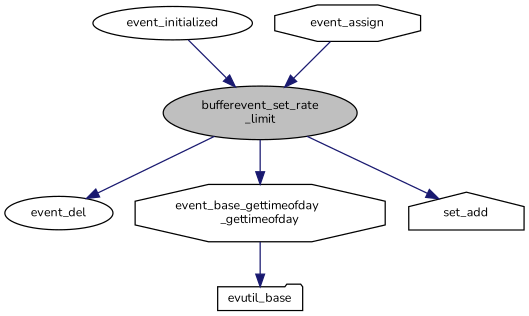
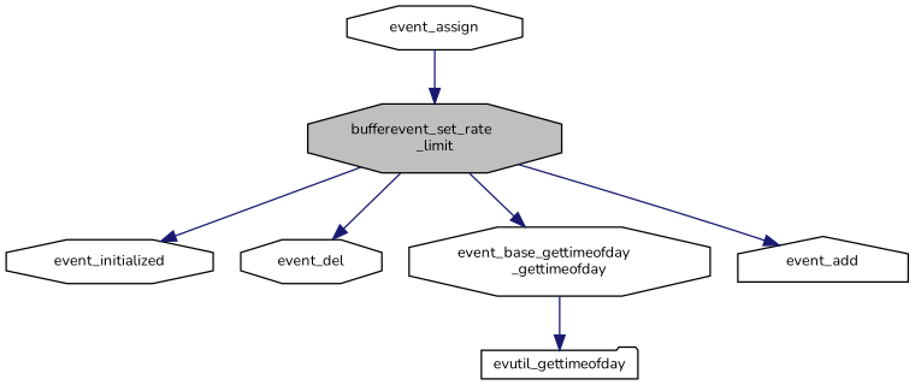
  digraph {
    fontname=Nunito
    rankdir=TB
    node [color=black fillcolor=white fontname=Nunito fontsize=10 shape=octagon style=filled]
    edge [color=midnightblue fontname=Nunito fontsize=10 labelfontname=Helvetica labelfontsize=10 style=solid]
-   n1 [fillcolor=grey75 fontcolor=black height=0.2 label="bufferevent_set_rate\l_limit" shape=ellipse width=0.4]
-   n2 [height=0.2 label=event_initialized shape=ellipse width=0.4]
-   n3 [height=0.2 label=event_del shape=ellipse width=0.4]
+   n1 [fillcolor=grey75 fontcolor=black height=0.2 label="bufferevent_set_rate\l_limit" width=0.4]
+   n2 [height=0.2 label=event_initialized width=0.4]
+   n3 [height=0.2 label=event_del width=0.4]
    n4 [height=0.2 label="event_base_gettimeofday\l_gettimeofday" width=0.4]
-   n5 [height=0.2 label=set_add shape=house width=0.4]
-   n6 [height=0.2 label=evutil_base shape=folder width=0.4]
+   n5 [height=0.2 label=event_add shape=house width=0.4]
+   n6 [height=0.2 label=evutil_gettimeofday shape=folder width=0.4]
    n7 [height=0.2 label=event_assign width=0.4]
-   n2 -> n1
+   n1 -> n2
    n1 -> n3
    n1 -> n4
    n1 -> n5
    n4 -> n6
    n7 -> n1
  }
